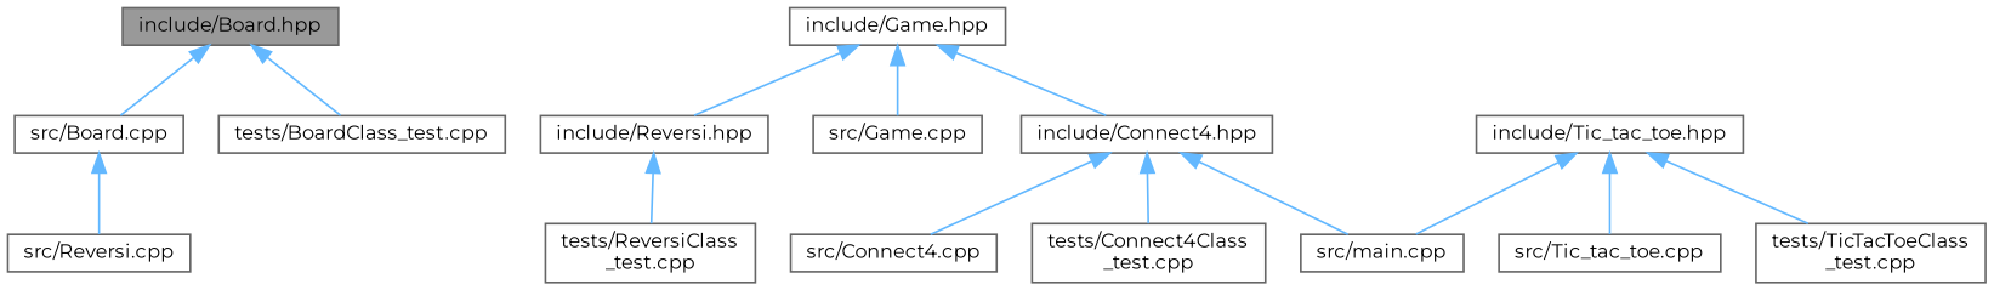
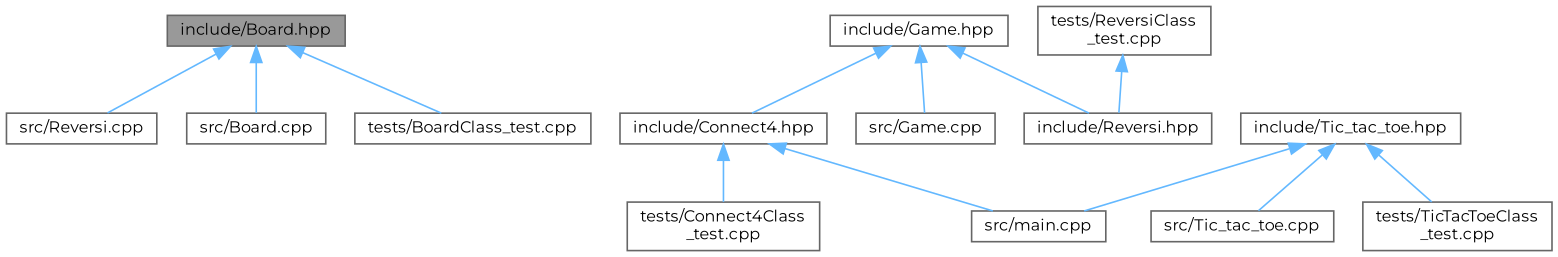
  digraph {
    fontname=Montserrat
    node [color=grey40 fillcolor=white fontname=Montserrat fontsize=10 shape=box style=filled]
    edge [color=steelblue1 dir=back fontname=Montserrat fontsize=10 labelfontname=Helvetica labelfontsize=10 style=solid]
    n1 [color=gray40 fillcolor=grey60 fontcolor=black height=0.2 label="include/Board.hpp" width=0.4]
    n2 [height=0.2 label="src/Reversi.cpp" width=0.4]
    n3 [height=0.2 label="src/Board.cpp" width=0.4]
    n4 [height=0.2 label="tests/BoardClass_test.cpp" width=0.4]
    n5 [height=0.2 label="include/Game.hpp" width=0.4]
    n6 [height=0.2 label="include/Connect4.hpp" width=0.4]
    n7 [height=0.2 label="include/Reversi.hpp" width=0.4]
    n8 [height=0.2 label="src/Game.cpp" width=0.4]
-   n9 [height=0.2 label="src/Connect4.cpp" width=0.4]
    n10 [height=0.2 label="src/main.cpp" width=0.4]
    n11 [height=0.2 label="tests/Connect4Class\l_test.cpp" width=0.4]
    n12 [height=0.2 label="tests/ReversiClass\l_test.cpp" width=0.4]
    n13 [height=0.2 label="include/Tic_tac_toe.hpp" width=0.4]
    n14 [height=0.2 label="src/Tic_tac_toe.cpp" width=0.4]
    n15 [height=0.2 label="tests/TicTacToeClass\l_test.cpp" width=0.4]
-   n3 -> n2
+   n1 -> n2
    n1 -> n3
    n1 -> n4
    n5 -> n6
    n5 -> n7
    n5 -> n8
-   n6 -> n9
    n6 -> n10
    n6 -> n11
-   n7 -> n12
+   n12 -> n7
    n13 -> n10
    n13 -> n14
    n13 -> n15
  }
